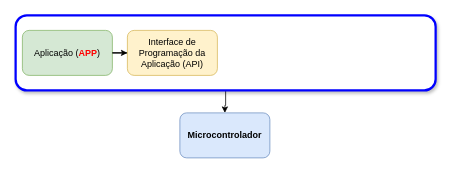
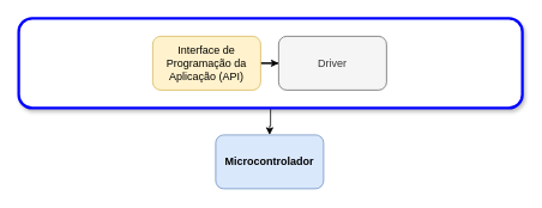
  <mxCell id="0" />
  <mxCell id="1" parent="0" />
  <mxCell id="2" value="" style="edgeStyle=orthogonalEdgeStyle;rounded=0;orthogonalLoop=1;jettySize=auto;html=1;" edge="1" parent="1" source="3" target="9"><mxGeometry relative="1" as="geometry" /></mxCell>
  <mxCell id="3" value="" style="rounded=1;whiteSpace=wrap;html=1;strokeWidth=3;shadow=1;glass=0;strokeColor=#0000FF;" vertex="1" parent="1"><mxGeometry x="20" y="20" width="560" height="100" as="geometry" /></mxCell>
- <mxCell id="4" value="Aplicação (&lt;b&gt;&lt;font color=&quot;#ff0000&quot;&gt;APP&lt;/font&gt;&lt;/b&gt;)" style="rounded=1;whiteSpace=wrap;html=1;fillColor=#d5e8d4;strokeColor=#82b366;" vertex="1" parent="1"><mxGeometry x="29" y="40" width="120" height="60" as="geometry" /></mxCell>
- <mxCell id="5" value="" style="edgeStyle=orthogonalEdgeStyle;rounded=0;orthogonalLoop=1;jettySize=auto;html=1;" edge="1" parent="1" source="4" target="7"><mxGeometry relative="1" as="geometry" /></mxCell>
+ <mxCell id="6" value="" style="edgeStyle=orthogonalEdgeStyle;rounded=0;orthogonalLoop=1;jettySize=auto;html=1;" edge="1" parent="1" source="7" target="8"><mxGeometry relative="1" as="geometry" /></mxCell>
  <mxCell id="7" value="Interface de Programação da Aplicação (API)" style="rounded=1;whiteSpace=wrap;html=1;fillColor=#fff2cc;strokeColor=#d6b656;" vertex="1" parent="1"><mxGeometry x="169" y="40" width="120" height="60" as="geometry" /></mxCell>
+ <mxCell id="8" value="Driver" style="rounded=1;whiteSpace=wrap;html=1;fillColor=#f5f5f5;fontColor=#333333;strokeColor=#666666;" vertex="1" parent="1"><mxGeometry x="309" y="40" width="120" height="60" as="geometry" /></mxCell>
  <mxCell id="9" value="&lt;b&gt;Microcontrolador&lt;/b&gt;" style="rounded=1;whiteSpace=wrap;html=1;fillColor=#dae8fc;strokeColor=#6c8ebf;" vertex="1" parent="1"><mxGeometry x="239" y="150" width="120" height="60" as="geometry" /></mxCell>
